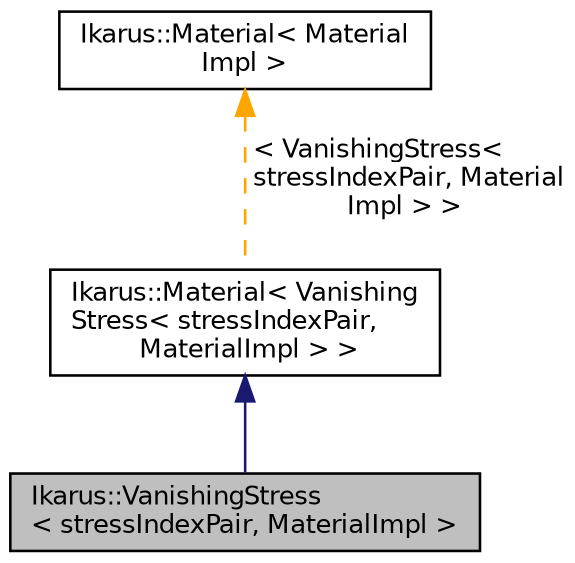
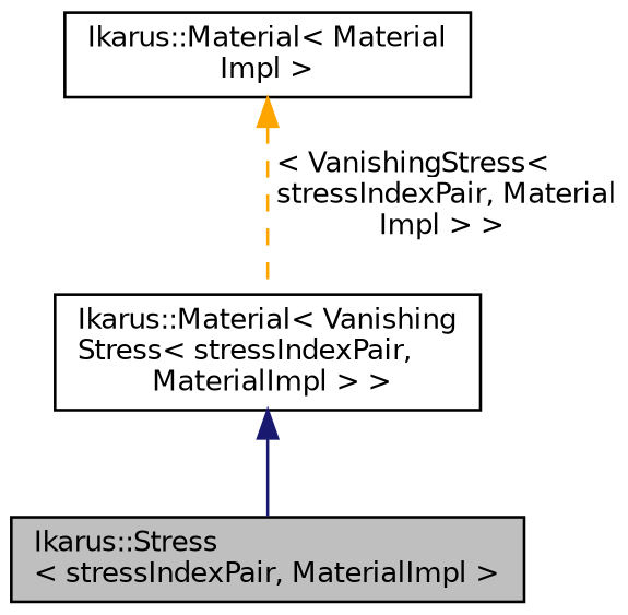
  digraph {
    node [color=black fillcolor=white fontname=Helvetica fontsize=10 shape=record style=filled]
    edge [dir=back fontname=Helvetica fontsize=10 labelfontname=Helvetica labelfontsize=10]
-   n1 [fillcolor=grey75 fontcolor=black height=0.2 label="Ikarus::VanishingStress\l\< stressIndexPair, MaterialImpl \>" width=0.4]
+   n1 [fillcolor=grey75 fontcolor=black height=0.2 label="Ikarus::Stress\l\< stressIndexPair, MaterialImpl \>" width=0.4]
    n2 [height=0.2 label="Ikarus::Material\< Vanishing\lStress\< stressIndexPair,\l MaterialImpl \> \>" width=0.4]
    n3 [height=0.2 label="Ikarus::Material\< Material\lImpl \>" width=0.4]
    n2 -> n1 [color=midnightblue style=solid]
    n3 -> n2 [color=orange label=" \< VanishingStress\<\l stressIndexPair, Material\lImpl \> \>" style=dashed]
  }
